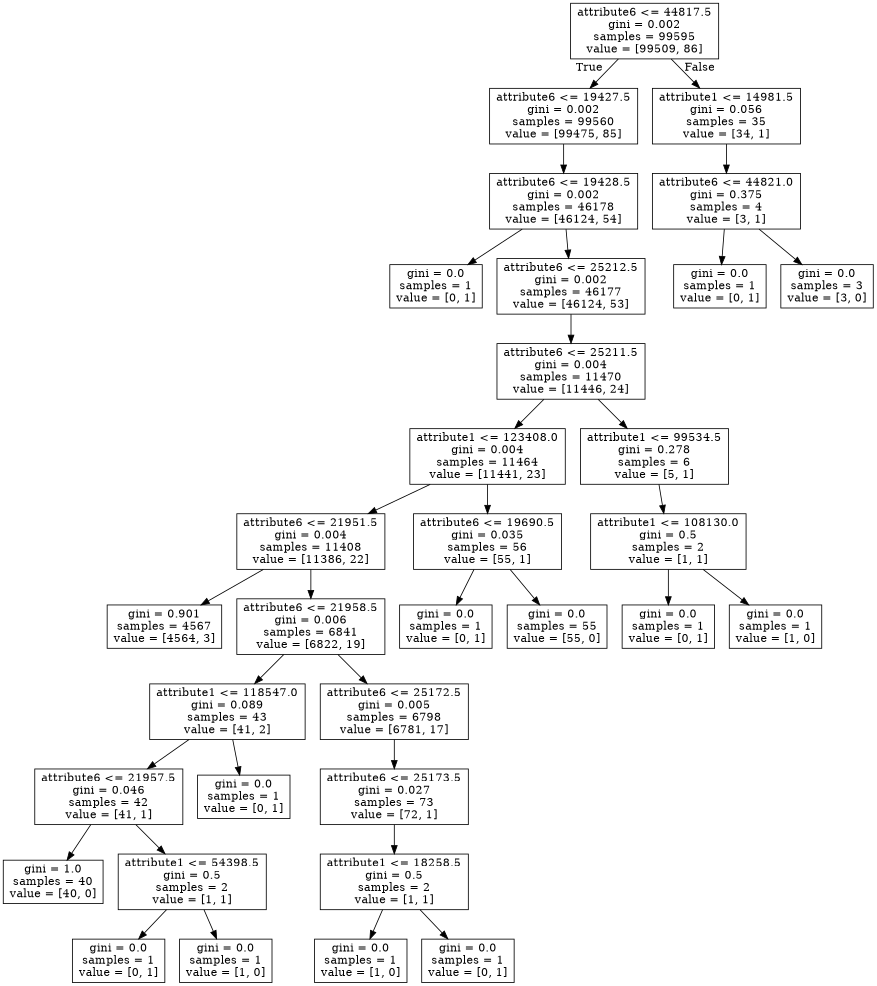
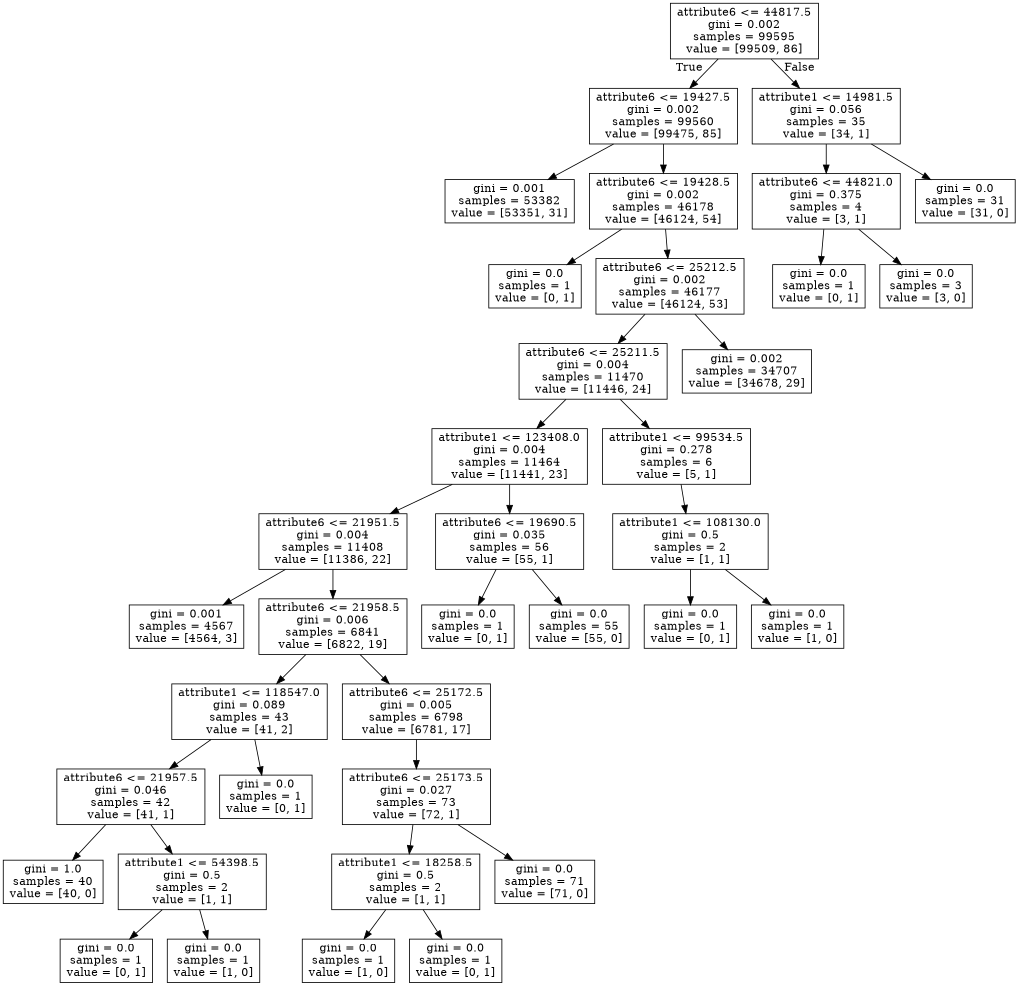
  digraph {
    node [shape=box]
    n1 [label="attribute6 <= 44817.5\ngini = 0.002\nsamples = 99595\nvalue = [99509, 86]"]
    n2 [label="attribute6 <= 19427.5\ngini = 0.002\nsamples = 99560\nvalue = [99475, 85]"]
    n3 [label="attribute1 <= 14981.5\ngini = 0.056\nsamples = 35\nvalue = [34, 1]"]
+   n4 [label="gini = 0.001\nsamples = 53382\nvalue = [53351, 31]"]
    n5 [label="attribute6 <= 19428.5\ngini = 0.002\nsamples = 46178\nvalue = [46124, 54]"]
    n6 [label="attribute6 <= 44821.0\ngini = 0.375\nsamples = 4\nvalue = [3, 1]"]
+   n7 [label="gini = 0.0\nsamples = 31\nvalue = [31, 0]"]
    n8 [label="gini = 0.0\nsamples = 1\nvalue = [0, 1]"]
    n9 [label="attribute6 <= 25212.5\ngini = 0.002\nsamples = 46177\nvalue = [46124, 53]"]
    n10 [label="attribute6 <= 25211.5\ngini = 0.004\nsamples = 11470\nvalue = [11446, 24]"]
+   n11 [label="gini = 0.002\nsamples = 34707\nvalue = [34678, 29]"]
    n12 [label="attribute1 <= 123408.0\ngini = 0.004\nsamples = 11464\nvalue = [11441, 23]"]
    n13 [label="attribute1 <= 99534.5\ngini = 0.278\nsamples = 6\nvalue = [5, 1]"]
    n14 [label="attribute6 <= 21951.5\ngini = 0.004\nsamples = 11408\nvalue = [11386, 22]"]
    n15 [label="attribute6 <= 19690.5\ngini = 0.035\nsamples = 56\nvalue = [55, 1]"]
    n16 [label="attribute1 <= 108130.0\ngini = 0.5\nsamples = 2\nvalue = [1, 1]"]
-   n17 [label="gini = 0.901\nsamples = 4567\nvalue = [4564, 3]"]
+   n17 [label="gini = 0.001\nsamples = 4567\nvalue = [4564, 3]"]
    n18 [label="attribute6 <= 21958.5\ngini = 0.006\nsamples = 6841\nvalue = [6822, 19]"]
    n19 [label="gini = 0.0\nsamples = 1\nvalue = [0, 1]"]
    n20 [label="gini = 0.0\nsamples = 55\nvalue = [55, 0]"]
    n21 [label="attribute1 <= 118547.0\ngini = 0.089\nsamples = 43\nvalue = [41, 2]"]
    n22 [label="attribute6 <= 25172.5\ngini = 0.005\nsamples = 6798\nvalue = [6781, 17]"]
    n23 [label="attribute6 <= 21957.5\ngini = 0.046\nsamples = 42\nvalue = [41, 1]"]
    n24 [label="gini = 0.0\nsamples = 1\nvalue = [0, 1]"]
    n25 [label="attribute6 <= 25173.5\ngini = 0.027\nsamples = 73\nvalue = [72, 1]"]
    n26 [label="gini = 1.0\nsamples = 40\nvalue = [40, 0]"]
    n27 [label="attribute1 <= 54398.5\ngini = 0.5\nsamples = 2\nvalue = [1, 1]"]
    n28 [label="gini = 0.0\nsamples = 1\nvalue = [0, 1]"]
    n29 [label="gini = 0.0\nsamples = 1\nvalue = [1, 0]"]
    n30 [label="attribute1 <= 18258.5\ngini = 0.5\nsamples = 2\nvalue = [1, 1]"]
+   n31 [label="gini = 0.0\nsamples = 71\nvalue = [71, 0]"]
    n32 [label="gini = 0.0\nsamples = 1\nvalue = [1, 0]"]
    n33 [label="gini = 0.0\nsamples = 1\nvalue = [0, 1]"]
    n34 [label="gini = 0.0\nsamples = 1\nvalue = [0, 1]"]
    n35 [label="gini = 0.0\nsamples = 1\nvalue = [1, 0]"]
    n36 [label="gini = 0.0\nsamples = 1\nvalue = [0, 1]"]
    n37 [label="gini = 0.0\nsamples = 3\nvalue = [3, 0]"]
    n1 -> n2 [headlabel=True labelangle=45 labeldistance=2.5]
    n1 -> n3 [headlabel=False labelangle=-45 labeldistance=2.5]
+   n2 -> n4
    n2 -> n5
    n3 -> n6
+   n3 -> n7
    n5 -> n8
    n5 -> n9
    n6 -> n36
    n6 -> n37
    n9 -> n10
+   n9 -> n11
    n10 -> n12
    n10 -> n13
    n12 -> n14
    n12 -> n15
    n13 -> n16
    n14 -> n17
    n14 -> n18
    n15 -> n19
    n15 -> n20
    n16 -> n34
    n16 -> n35
    n18 -> n21
    n18 -> n22
    n21 -> n23
    n21 -> n24
    n22 -> n25
    n23 -> n26
    n23 -> n27
    n25 -> n30
+   n25 -> n31
    n27 -> n28
    n27 -> n29
    n30 -> n32
    n30 -> n33
  }
